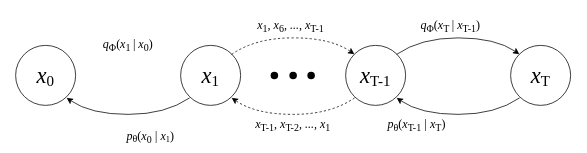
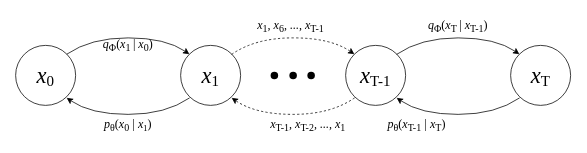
  <mxCell id="0" />
  <mxCell id="1" parent="0" />
  <mxCell id="2" value="&lt;font style=&quot;&quot; face=&quot;Times New Roman&quot;&gt;&lt;span style=&quot;font-style: italic; font-size: 30px;&quot;&gt;x&lt;/span&gt;&lt;sub style=&quot;&quot;&gt;&lt;font style=&quot;font-size: 20px;&quot;&gt;0&lt;/font&gt;&lt;/sub&gt;&lt;/font&gt;" style="ellipse;whiteSpace=wrap;html=1;aspect=fixed;" vertex="1" parent="1"><mxGeometry x="20" y="60" width="80" height="80" as="geometry" /></mxCell>
  <mxCell id="3" value="&lt;span style=&quot;font-family: &amp;quot;Times New Roman&amp;quot;;&quot;&gt;&lt;span style=&quot;font-style: italic; font-size: 30px;&quot;&gt;x&lt;/span&gt;&lt;sub style=&quot;&quot;&gt;&lt;font style=&quot;font-size: 20px;&quot;&gt;1&lt;/font&gt;&lt;/sub&gt;&lt;/span&gt;" style="ellipse;whiteSpace=wrap;html=1;aspect=fixed;" vertex="1" parent="1"><mxGeometry x="240" y="60" width="80" height="80" as="geometry" /></mxCell>
+ <mxCell id="4" value="" style="curved=1;endArrow=classic;html=1;rounded=0;exitX=1;exitY=0;exitDx=0;exitDy=0;entryX=0;entryY=0;entryDx=0;entryDy=0;" edge="1" parent="1" source="2" target="3"><mxGeometry width="50" height="50" relative="1" as="geometry"><mxPoint x="120" y="110" as="sourcePoint" /><mxPoint x="170" y="60" as="targetPoint" /><Array as="points"><mxPoint x="120" y="50" /><mxPoint x="220" y="50" /></Array></mxGeometry></mxCell>
  <mxCell id="5" value="" style="curved=1;endArrow=classic;html=1;rounded=0;exitX=1;exitY=0;exitDx=0;exitDy=0;entryX=0;entryY=0;entryDx=0;entryDy=0;" edge="1" parent="1"><mxGeometry width="50" height="50" relative="1" as="geometry"><mxPoint x="252" y="130" as="sourcePoint" /><mxPoint x="88" y="130" as="targetPoint" /><Array as="points"><mxPoint x="220" y="152" /><mxPoint x="120" y="152" /></Array></mxGeometry></mxCell>
  <mxCell id="6" value="&lt;span style=&quot;font-family: &amp;quot;Times New Roman&amp;quot;;&quot;&gt;&lt;span style=&quot;font-style: italic; font-size: 30px;&quot;&gt;x&lt;/span&gt;&lt;sub style=&quot;&quot;&gt;&lt;font style=&quot;font-size: 20px;&quot;&gt;T-1&lt;/font&gt;&lt;/sub&gt;&lt;/span&gt;" style="ellipse;whiteSpace=wrap;html=1;aspect=fixed;" vertex="1" parent="1"><mxGeometry x="460" y="60" width="80" height="80" as="geometry" /></mxCell>
  <mxCell id="7" value="" style="curved=1;endArrow=classic;html=1;rounded=0;exitX=1;exitY=0;exitDx=0;exitDy=0;entryX=0;entryY=0;entryDx=0;entryDy=0;dashed=1;" edge="1" parent="1" target="6"><mxGeometry width="50" height="50" relative="1" as="geometry"><mxPoint x="308" y="72" as="sourcePoint" /><mxPoint x="390" y="60" as="targetPoint" /><Array as="points"><mxPoint x="340" y="50" /><mxPoint x="440" y="50" /></Array></mxGeometry></mxCell>
  <mxCell id="8" value="" style="curved=1;endArrow=classic;html=1;rounded=0;exitX=1;exitY=0;exitDx=0;exitDy=0;entryX=0;entryY=0;entryDx=0;entryDy=0;dashed=1;" edge="1" parent="1"><mxGeometry width="50" height="50" relative="1" as="geometry"><mxPoint x="472" y="130" as="sourcePoint" /><mxPoint x="308" y="130" as="targetPoint" /><Array as="points"><mxPoint x="440" y="152" /><mxPoint x="340" y="152" /></Array></mxGeometry></mxCell>
  <mxCell id="9" value="&lt;span style=&quot;font-family: &amp;quot;Times New Roman&amp;quot;;&quot;&gt;&lt;span style=&quot;font-style: italic; font-size: 30px;&quot;&gt;x&lt;/span&gt;&lt;sub style=&quot;&quot;&gt;&lt;font style=&quot;font-size: 20px;&quot;&gt;T&lt;/font&gt;&lt;/sub&gt;&lt;/span&gt;" style="ellipse;whiteSpace=wrap;html=1;aspect=fixed;" vertex="1" parent="1"><mxGeometry x="680" y="60" width="80" height="80" as="geometry" /></mxCell>
  <mxCell id="10" value="" style="curved=1;endArrow=classic;html=1;rounded=0;exitX=1;exitY=0;exitDx=0;exitDy=0;entryX=0;entryY=0;entryDx=0;entryDy=0;" edge="1" parent="1" target="9"><mxGeometry width="50" height="50" relative="1" as="geometry"><mxPoint x="528" y="72" as="sourcePoint" /><mxPoint x="610" y="60" as="targetPoint" /><Array as="points"><mxPoint x="560" y="50" /><mxPoint x="660" y="50" /></Array></mxGeometry></mxCell>
  <mxCell id="11" value="" style="curved=1;endArrow=classic;html=1;rounded=0;exitX=1;exitY=0;exitDx=0;exitDy=0;entryX=0;entryY=0;entryDx=0;entryDy=0;" edge="1" parent="1"><mxGeometry width="50" height="50" relative="1" as="geometry"><mxPoint x="692" y="130" as="sourcePoint" /><mxPoint x="528" y="130" as="targetPoint" /><Array as="points"><mxPoint x="660" y="152" /><mxPoint x="560" y="152" /></Array></mxGeometry></mxCell>
  <mxCell id="12" value="" style="shape=waypoint;sketch=0;fillStyle=solid;size=6;pointerEvents=1;points=[];fillColor=none;resizable=0;rotatable=0;perimeter=centerPerimeter;snapToPoint=1;strokeWidth=3;" vertex="1" parent="1"><mxGeometry x="355" y="90" width="20" height="20" as="geometry" /></mxCell>
  <mxCell id="13" value="" style="shape=waypoint;sketch=0;fillStyle=solid;size=6;pointerEvents=1;points=[];fillColor=none;resizable=0;rotatable=0;perimeter=centerPerimeter;snapToPoint=1;strokeWidth=3;" vertex="1" parent="1"><mxGeometry x="380" y="90" width="20" height="20" as="geometry" /></mxCell>
  <mxCell id="14" value="" style="shape=waypoint;sketch=0;fillStyle=solid;size=6;pointerEvents=1;points=[];fillColor=none;resizable=0;rotatable=0;perimeter=centerPerimeter;snapToPoint=1;strokeWidth=3;" vertex="1" parent="1"><mxGeometry x="404" y="90" width="20" height="20" as="geometry" /></mxCell>
  <mxCell id="15" value="&lt;font style=&quot;font-size: 16px;&quot; face=&quot;Times New Roman&quot;&gt;&lt;i&gt;q&lt;/i&gt;&lt;sub&gt;Φ&lt;/sub&gt;(&lt;i&gt;x&lt;/i&gt;&lt;sub&gt;1&amp;nbsp;&lt;/sub&gt;|&amp;nbsp;&lt;i&gt;x&lt;/i&gt;&lt;sub&gt;0&lt;/sub&gt;)&lt;/font&gt;" style="text;html=1;align=center;verticalAlign=middle;whiteSpace=wrap;rounded=0;" vertex="1" parent="1"><mxGeometry x="130" y="45" width="80" height="30" as="geometry" /></mxCell>
- <mxCell id="16" value="&lt;font style=&quot;font-size: 16px;&quot; face=&quot;Times New Roman&quot;&gt;&lt;i&gt;q&lt;/i&gt;&lt;sub&gt;Φ&lt;/sub&gt;(&lt;i&gt;x&lt;/i&gt;&lt;sub&gt;T&amp;nbsp;&lt;/sub&gt;|&amp;nbsp;&lt;i&gt;x&lt;/i&gt;&lt;sub&gt;T-1&lt;/sub&gt;)&lt;/font&gt;" style="text;html=1;align=center;verticalAlign=middle;whiteSpace=wrap;rounded=0;" vertex="1" parent="1"><mxGeometry x="555" y="20" width="90" height="30" as="geometry" /></mxCell>
+ <mxCell id="16" value="&lt;font style=&quot;font-size: 16px;&quot; face=&quot;Times New Roman&quot;&gt;&lt;i&gt;q&lt;/i&gt;&lt;sub&gt;Φ&lt;/sub&gt;(&lt;i&gt;x&lt;/i&gt;&lt;sub&gt;T&amp;nbsp;&lt;/sub&gt;|&amp;nbsp;&lt;i&gt;x&lt;/i&gt;&lt;sub&gt;T-1&lt;/sub&gt;)&lt;/font&gt;" style="text;html=1;align=center;verticalAlign=middle;whiteSpace=wrap;rounded=0;" vertex="1" parent="1"><mxGeometry x="565" y="20" width="90" height="30" as="geometry" /></mxCell>
  <mxCell id="17" value="&lt;font style=&quot;&quot; face=&quot;Times New Roman&quot;&gt;&lt;i style=&quot;font-size: 16px;&quot;&gt;p&lt;/i&gt;&lt;sub style=&quot;&quot;&gt;&lt;font style=&quot;font-size: 13.333px;&quot;&gt;θ&lt;/font&gt;&lt;/sub&gt;&lt;span style=&quot;font-size: 16px;&quot;&gt;(&lt;/span&gt;&lt;span style=&quot;font-style: italic; font-size: 16px;&quot;&gt;x&lt;/span&gt;&lt;sub style=&quot;&quot;&gt;&lt;font style=&quot;font-size: 13.333px;&quot;&gt;T-1&amp;nbsp;&lt;/font&gt;&lt;/sub&gt;&lt;/font&gt;&lt;span style=&quot;font-family: &amp;quot;Times New Roman&amp;quot;; font-size: 16px; font-style: italic;&quot;&gt;|&amp;nbsp;&lt;/span&gt;&lt;span style=&quot;font-family: &amp;quot;Times New Roman&amp;quot;; font-size: 16px;&quot;&gt;&lt;i&gt;x&lt;/i&gt;&lt;sub style=&quot;&quot;&gt;T&lt;/sub&gt;)&lt;/span&gt;" style="text;html=1;align=center;verticalAlign=middle;whiteSpace=wrap;rounded=0;" vertex="1" parent="1"><mxGeometry x="515" y="152" width="80" height="30" as="geometry" /></mxCell>
- <mxCell id="18" value="&lt;font style=&quot;&quot; face=&quot;Times New Roman&quot;&gt;&lt;i style=&quot;font-size: 16px;&quot;&gt;p&lt;/i&gt;&lt;sub style=&quot;&quot;&gt;&lt;font style=&quot;font-size: 13.333px;&quot;&gt;θ&lt;/font&gt;&lt;/sub&gt;&lt;span style=&quot;font-size: 16px;&quot;&gt;(&lt;/span&gt;&lt;span style=&quot;font-size: 16px;&quot;&gt;&lt;i&gt;x&lt;/i&gt;&lt;sub style=&quot;&quot;&gt;0&lt;/sub&gt;&lt;/span&gt;&lt;sub style=&quot;&quot;&gt;&lt;font style=&quot;font-size: 13.333px;&quot;&gt;&amp;nbsp;&lt;/font&gt;&lt;/sub&gt;&lt;/font&gt;&lt;span style=&quot;font-family: &amp;quot;Times New Roman&amp;quot;; font-size: 16px; font-style: italic;&quot;&gt;|&amp;nbsp;&lt;/span&gt;&lt;span style=&quot;font-family: &amp;quot;Times New Roman&amp;quot;;&quot;&gt;&lt;span style=&quot;font-style: italic; font-size: 16px;&quot;&gt;x&lt;/span&gt;&lt;span style=&quot;font-size: 13.333px;&quot;&gt;&lt;sub style=&quot;&quot;&gt;1&lt;/sub&gt;&lt;/span&gt;&lt;span style=&quot;font-size: 16px;&quot;&gt;)&lt;/span&gt;&lt;/span&gt;" style="text;html=1;align=center;verticalAlign=middle;whiteSpace=wrap;rounded=0;" vertex="1" parent="1"><mxGeometry x="160" y="167" width="80" height="30" as="geometry" /></mxCell>
+ <mxCell id="18" value="&lt;font style=&quot;&quot; face=&quot;Times New Roman&quot;&gt;&lt;i style=&quot;font-size: 16px;&quot;&gt;p&lt;/i&gt;&lt;sub style=&quot;&quot;&gt;&lt;font style=&quot;font-size: 13.333px;&quot;&gt;θ&lt;/font&gt;&lt;/sub&gt;&lt;span style=&quot;font-size: 16px;&quot;&gt;(&lt;/span&gt;&lt;span style=&quot;font-size: 16px;&quot;&gt;&lt;i&gt;x&lt;/i&gt;&lt;sub style=&quot;&quot;&gt;0&lt;/sub&gt;&lt;/span&gt;&lt;sub style=&quot;&quot;&gt;&lt;font style=&quot;font-size: 13.333px;&quot;&gt;&amp;nbsp;&lt;/font&gt;&lt;/sub&gt;&lt;/font&gt;&lt;span style=&quot;font-family: &amp;quot;Times New Roman&amp;quot;; font-size: 16px; font-style: italic;&quot;&gt;|&amp;nbsp;&lt;/span&gt;&lt;span style=&quot;font-family: &amp;quot;Times New Roman&amp;quot;;&quot;&gt;&lt;span style=&quot;font-style: italic; font-size: 16px;&quot;&gt;x&lt;/span&gt;&lt;span style=&quot;font-size: 13.333px;&quot;&gt;&lt;sub style=&quot;&quot;&gt;1&lt;/sub&gt;&lt;/span&gt;&lt;span style=&quot;font-size: 16px;&quot;&gt;)&lt;/span&gt;&lt;/span&gt;" style="text;html=1;align=center;verticalAlign=middle;whiteSpace=wrap;rounded=0;" vertex="1" parent="1"><mxGeometry x="130" y="152" width="80" height="30" as="geometry" /></mxCell>
  <mxCell id="19" value="&lt;font face=&quot;Times New Roman&quot;&gt;&lt;span style=&quot;font-size: 16px;&quot;&gt;&lt;i&gt;x&lt;/i&gt;&lt;sub style=&quot;&quot;&gt;1&lt;/sub&gt;&lt;i&gt;, x&lt;/i&gt;&lt;sub style=&quot;&quot;&gt;6&lt;/sub&gt;&lt;i&gt;, ..., x&lt;/i&gt;&lt;sub style=&quot;&quot;&gt;T-1&lt;/sub&gt;&lt;/span&gt;&lt;/font&gt;" style="text;html=1;align=center;verticalAlign=middle;whiteSpace=wrap;rounded=0;" vertex="1" parent="1"><mxGeometry x="334" y="20" width="106" height="30" as="geometry" /></mxCell>
- <mxCell id="20" value="&lt;font face=&quot;Times New Roman&quot;&gt;&lt;span style=&quot;font-size: 16px;&quot;&gt;&lt;i&gt;x&lt;/i&gt;&lt;sub style=&quot;&quot;&gt;T-1&lt;/sub&gt;&lt;i&gt;, x&lt;/i&gt;&lt;sub style=&quot;&quot;&gt;T-2&lt;/sub&gt;&lt;i&gt;, ..., x&lt;/i&gt;&lt;sub style=&quot;&quot;&gt;1&lt;/sub&gt;&lt;/span&gt;&lt;/font&gt;" style="text;html=1;align=center;verticalAlign=middle;whiteSpace=wrap;rounded=0;" vertex="1" parent="1"><mxGeometry x="337" y="152" width="106" height="30" as="geometry" /></mxCell>
+ <mxCell id="20" value="&lt;font face=&quot;Times New Roman&quot;&gt;&lt;span style=&quot;font-size: 16px;&quot;&gt;&lt;i&gt;x&lt;/i&gt;&lt;sub style=&quot;&quot;&gt;T-1&lt;/sub&gt;&lt;i&gt;, x&lt;/i&gt;&lt;sub style=&quot;&quot;&gt;T-2&lt;/sub&gt;&lt;i&gt;, ..., x&lt;/i&gt;&lt;sub style=&quot;&quot;&gt;1&lt;/sub&gt;&lt;/span&gt;&lt;/font&gt;" style="text;html=1;align=center;verticalAlign=middle;whiteSpace=wrap;rounded=0;" vertex="1" parent="1"><mxGeometry x="357" y="152" width="106" height="30" as="geometry" /></mxCell>
